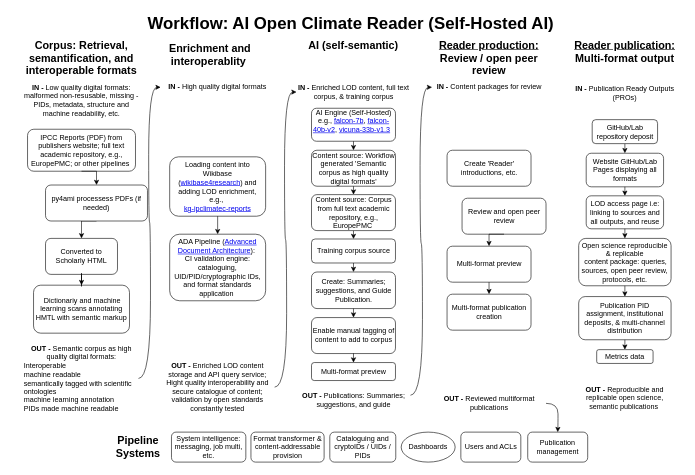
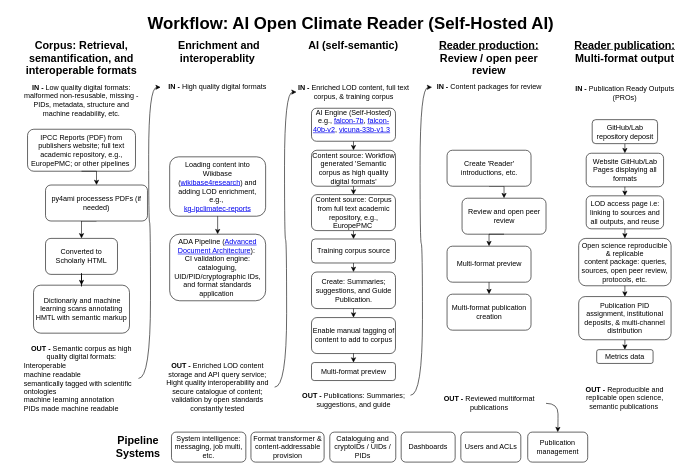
  <mxCell id="0" />
  <mxCell id="1" parent="0" />
  <mxCell id="2" value="&lt;font style=&quot;font-size: 28px;&quot;&gt;&lt;b&gt;Workflow: AI Open&amp;nbsp;&lt;span style=&quot;background-color: rgb(255, 255, 255); text-align: start;&quot;&gt;Climate Reader&lt;/span&gt;&lt;/b&gt;&lt;/font&gt;&lt;b style=&quot;border-color: var(--border-color); font-size: 28px;&quot;&gt;&amp;nbsp;(Self-Hosted AI)&amp;nbsp;&lt;/b&gt;" style="text;html=1;strokeColor=none;fillColor=none;align=center;verticalAlign=middle;whiteSpace=wrap;rounded=0;" vertex="1" parent="1"><mxGeometry x="83" y="20" width="1010" height="36" as="geometry" /></mxCell>
  <mxCell id="3" value="&amp;nbsp;" style="text;html=1;align=center;verticalAlign=middle;resizable=0;points=[];autosize=1;" vertex="1" parent="2"><mxGeometry x="598" y="6" width="30" height="30" as="geometry" /></mxCell>
  <mxCell id="4" style="edgeStyle=orthogonalEdgeStyle;curved=1;rounded=0;orthogonalLoop=1;jettySize=auto;html=1;entryX=0;entryY=0.5;entryDx=0;entryDy=0;" edge="1" parent="1" source="71" target="58"><mxGeometry relative="1" as="geometry"><mxPoint x="59" y="773" as="sourcePoint" /></mxGeometry></mxCell>
  <mxCell id="5" style="edgeStyle=orthogonalEdgeStyle;rounded=0;orthogonalLoop=1;jettySize=auto;html=1;exitX=1;exitY=0.5;exitDx=0;exitDy=0;entryX=0;entryY=0.5;entryDx=0;entryDy=0;curved=1;" edge="1" parent="1" source="59" target="49"><mxGeometry relative="1" as="geometry" /></mxCell>
  <mxCell id="6" style="edgeStyle=orthogonalEdgeStyle;curved=1;rounded=0;orthogonalLoop=1;jettySize=auto;html=1;exitX=1;exitY=0.5;exitDx=0;exitDy=0;" edge="1" parent="1" source="33" target="79"><mxGeometry relative="1" as="geometry" /></mxCell>
  <mxCell id="7" style="edgeStyle=orthogonalEdgeStyle;rounded=0;orthogonalLoop=1;jettySize=auto;html=1;exitX=1;exitY=0.25;exitDx=0;exitDy=0;curved=1;entryX=0;entryY=0.5;entryDx=0;entryDy=0;" edge="1" parent="1" source="50" target="32"><mxGeometry relative="1" as="geometry"><mxPoint x="709" y="113" as="targetPoint" /></mxGeometry></mxCell>
  <mxCell id="8" value="" style="group" connectable="0" vertex="1" parent="1"><mxGeometry x="946" y="71" width="190" height="607" as="geometry" /></mxCell>
  <mxCell id="9" value="&lt;h2&gt;&lt;u&gt;Reader publication:&lt;/u&gt; Multi-format output&lt;/h2&gt;" style="text;html=1;strokeColor=none;fillColor=none;align=center;verticalAlign=middle;whiteSpace=wrap;rounded=0;" vertex="1" parent="8"><mxGeometry x="6" width="178" height="30" as="geometry" /></mxCell>
  <mxCell id="10" value="Website GitHub/Lab Pages displaying all formats" style="rounded=1;whiteSpace=wrap;html=1;fontSize=12;glass=0;strokeWidth=1;shadow=0;spacing=4;" vertex="1" parent="8"><mxGeometry x="30.5" y="184" width="129" height="56" as="geometry" /></mxCell>
  <mxCell id="11" style="edgeStyle=orthogonalEdgeStyle;rounded=0;orthogonalLoop=1;jettySize=auto;html=1;exitX=0.5;exitY=1;exitDx=0;exitDy=0;entryX=0.5;entryY=0;entryDx=0;entryDy=0;" edge="1" parent="8" source="12" target="10"><mxGeometry relative="1" as="geometry" /></mxCell>
  <mxCell id="12" value="GitHub/Lab repository deposit" style="rounded=1;whiteSpace=wrap;html=1;spacing=4;" vertex="1" parent="8"><mxGeometry x="40.5" y="128" width="109" height="40" as="geometry" /></mxCell>
  <mxCell id="13" value="LOD access page i.e: linking to sources and all outputs, and reuse" style="rounded=1;whiteSpace=wrap;html=1;fontSize=12;glass=0;strokeWidth=1;shadow=0;spacing=4;" vertex="1" parent="8"><mxGeometry x="30.5" y="255" width="129" height="55" as="geometry" /></mxCell>
  <mxCell id="14" style="edgeStyle=orthogonalEdgeStyle;rounded=0;orthogonalLoop=1;jettySize=auto;html=1;exitX=0.5;exitY=1;exitDx=0;exitDy=0;entryX=0.5;entryY=0;entryDx=0;entryDy=0;" edge="1" parent="8" source="10" target="13"><mxGeometry relative="1" as="geometry" /></mxCell>
  <mxCell id="15" value="Open science reproducible &amp;amp; replicable&lt;br&gt;&amp;nbsp;content package: queries, sources, open peer review, protocols, etc." style="rounded=1;whiteSpace=wrap;html=1;fontSize=12;glass=0;strokeWidth=1;shadow=0;spacing=4;" vertex="1" parent="8"><mxGeometry x="18" y="326" width="154" height="79" as="geometry" /></mxCell>
  <mxCell id="16" style="edgeStyle=orthogonalEdgeStyle;rounded=0;orthogonalLoop=1;jettySize=auto;html=1;exitX=0.5;exitY=1;exitDx=0;exitDy=0;entryX=0.5;entryY=0;entryDx=0;entryDy=0;" edge="1" parent="8" source="13" target="15"><mxGeometry relative="1" as="geometry" /></mxCell>
  <mxCell id="17" value="Publication PID assignment, institutional deposits, &amp;amp; multi-channel distribution" style="rounded=1;whiteSpace=wrap;html=1;fontSize=12;glass=0;strokeWidth=1;shadow=0;spacing=4;" vertex="1" parent="8"><mxGeometry x="18" y="423" width="154" height="72" as="geometry" /></mxCell>
  <mxCell id="18" style="edgeStyle=orthogonalEdgeStyle;rounded=0;orthogonalLoop=1;jettySize=auto;html=1;exitX=0.5;exitY=1;exitDx=0;exitDy=0;entryX=0.5;entryY=0;entryDx=0;entryDy=0;" edge="1" parent="8" source="15" target="17"><mxGeometry relative="1" as="geometry" /></mxCell>
  <mxCell id="19" value="Metrics data" style="rounded=1;whiteSpace=wrap;html=1;fontSize=12;glass=0;strokeWidth=1;shadow=0;spacing=4;" vertex="1" parent="8"><mxGeometry x="48" y="511.5" width="94" height="23" as="geometry" /></mxCell>
  <mxCell id="20" style="edgeStyle=orthogonalEdgeStyle;rounded=0;orthogonalLoop=1;jettySize=auto;html=1;exitX=0.5;exitY=1;exitDx=0;exitDy=0;entryX=0.5;entryY=0;entryDx=0;entryDy=0;entryPerimeter=0;" edge="1" parent="8" source="17" target="19"><mxGeometry relative="1" as="geometry" /></mxCell>
  <mxCell id="21" value="&lt;b&gt;IN - &lt;/b&gt;Publication Ready Outputs (PROs)" style="text;html=1;strokeColor=none;fillColor=none;align=center;verticalAlign=middle;whiteSpace=wrap;rounded=0;" vertex="1" parent="8"><mxGeometry y="68" width="190" height="30" as="geometry" /></mxCell>
  <mxCell id="22" value="&lt;b&gt;OUT - &lt;/b&gt;Reproducible and replicable open science, semantic publications&amp;nbsp;" style="text;html=1;strokeColor=none;fillColor=none;align=center;verticalAlign=middle;whiteSpace=wrap;rounded=0;" vertex="1" parent="8"><mxGeometry x="8" y="577" width="174" height="30" as="geometry" /></mxCell>
  <mxCell id="23" value="" style="group" connectable="0" vertex="1" parent="1"><mxGeometry x="712" y="82" width="205" height="605" as="geometry" /></mxCell>
  <mxCell id="24" value="&lt;h2&gt;&lt;u&gt;Reader production:&lt;/u&gt; Review / open peer review&lt;/h2&gt;" style="text;html=1;strokeColor=none;fillColor=none;align=center;verticalAlign=middle;whiteSpace=wrap;rounded=0;" vertex="1" parent="23"><mxGeometry width="205" height="30" as="geometry" /></mxCell>
  <mxCell id="25" value="Review and open peer review" style="rounded=1;whiteSpace=wrap;html=1;fontSize=12;glass=0;strokeWidth=1;shadow=0;" vertex="1" parent="23"><mxGeometry x="57.5" y="248" width="140" height="60" as="geometry" /></mxCell>
+ <mxCell id="26" style="edgeStyle=orthogonalEdgeStyle;rounded=0;orthogonalLoop=1;jettySize=auto;html=1;exitX=0.5;exitY=1;exitDx=0;exitDy=0;entryX=0.5;entryY=0;entryDx=0;entryDy=0;" edge="1" parent="23" source="27" target="25"><mxGeometry relative="1" as="geometry" /></mxCell>
  <mxCell id="27" value="Create 'Reader' introductions, etc." style="rounded=1;whiteSpace=wrap;html=1;fontSize=12;glass=0;strokeWidth=1;shadow=0;" vertex="1" parent="23"><mxGeometry x="32.5" y="168" width="140" height="60" as="geometry" /></mxCell>
  <mxCell id="28" value="Multi-format preview" style="rounded=1;whiteSpace=wrap;html=1;fontSize=12;glass=0;strokeWidth=1;shadow=0;" vertex="1" parent="23"><mxGeometry x="32.5" y="328" width="140" height="60" as="geometry" /></mxCell>
  <mxCell id="29" style="edgeStyle=orthogonalEdgeStyle;rounded=0;orthogonalLoop=1;jettySize=auto;html=1;exitX=0.5;exitY=1;exitDx=0;exitDy=0;entryX=0.5;entryY=0;entryDx=0;entryDy=0;" edge="1" parent="23" source="25" target="28"><mxGeometry relative="1" as="geometry" /></mxCell>
  <mxCell id="30" value="Multi-format publication creation" style="rounded=1;whiteSpace=wrap;html=1;fontSize=12;glass=0;strokeWidth=1;shadow=0;" vertex="1" parent="23"><mxGeometry x="32.5" y="408" width="140" height="60" as="geometry" /></mxCell>
  <mxCell id="31" style="edgeStyle=orthogonalEdgeStyle;rounded=0;orthogonalLoop=1;jettySize=auto;html=1;exitX=0.5;exitY=1;exitDx=0;exitDy=0;entryX=0.5;entryY=0;entryDx=0;entryDy=0;" edge="1" parent="23" source="28" target="30"><mxGeometry relative="1" as="geometry" /></mxCell>
  <mxCell id="32" value="&lt;b&gt;IN - &lt;/b&gt;Content packages for review" style="text;html=1;strokeColor=none;fillColor=none;align=center;verticalAlign=middle;whiteSpace=wrap;rounded=0;" vertex="1" parent="23"><mxGeometry x="7.5" y="48" width="190" height="30" as="geometry" /></mxCell>
  <mxCell id="33" value="&lt;b&gt;OUT - &lt;/b&gt;Reviewed multiformat publications" style="text;html=1;strokeColor=none;fillColor=none;align=center;verticalAlign=middle;whiteSpace=wrap;rounded=0;" vertex="1" parent="23"><mxGeometry x="7.5" y="575" width="190" height="30" as="geometry" /></mxCell>
  <mxCell id="34" value="" style="group" connectable="0" vertex="1" parent="1"><mxGeometry x="486" y="60" width="205" height="621" as="geometry" /></mxCell>
  <mxCell id="35" value="&lt;h2&gt;AI (self-semantic)&lt;/h2&gt;" style="text;html=1;strokeColor=none;fillColor=none;align=center;verticalAlign=middle;whiteSpace=wrap;rounded=0;" vertex="1" parent="34"><mxGeometry width="205" height="30" as="geometry" /></mxCell>
  <mxCell id="36" value="Training corpus source" style="rounded=1;whiteSpace=wrap;html=1;fontSize=12;glass=0;strokeWidth=1;shadow=0;spacing=2;" vertex="1" parent="34"><mxGeometry x="32.5" y="338" width="140" height="40" as="geometry" /></mxCell>
  <mxCell id="37" value="AI Engine (Self-Hosted) e.g.,&amp;nbsp;&lt;a href=&quot;https://huggingface.co/h2oai/h2ogpt-gm-oasst1-en-2048-falcon-7b-v3&quot;&gt;falcon-7b&lt;/a&gt;,&amp;nbsp;&lt;a href=&quot;https://huggingface.co/h2oai/h2ogpt-gm-oasst1-en-2048-falcon-40b-v2&quot;&gt;falcon-40b-v2&lt;/a&gt;,&amp;nbsp;&lt;a href=&quot;https://huggingface.co/lmsys/vicuna-33b-v1.3&quot;&gt;vicuna-33b-v1.3&lt;/a&gt;&amp;nbsp;&amp;nbsp; &amp;nbsp;" style="rounded=1;whiteSpace=wrap;html=1;spacing=2;" vertex="1" parent="34"><mxGeometry x="32.5" y="120" width="140" height="55" as="geometry" /></mxCell>
  <mxCell id="38" value="Content source: Workflow generated '&lt;span style=&quot;border-color: var(--border-color);&quot;&gt;Semantic corpus as&lt;/span&gt;&lt;b style=&quot;border-color: var(--border-color);&quot;&gt;&amp;nbsp;&lt;/b&gt;high quality digital formats'" style="rounded=1;whiteSpace=wrap;html=1;fontSize=12;glass=0;strokeWidth=1;shadow=0;spacing=2;" vertex="1" parent="34"><mxGeometry x="32.5" y="190" width="140" height="60" as="geometry" /></mxCell>
  <mxCell id="39" style="edgeStyle=orthogonalEdgeStyle;rounded=0;orthogonalLoop=1;jettySize=auto;html=1;exitX=0.5;exitY=1;exitDx=0;exitDy=0;entryX=0.5;entryY=0;entryDx=0;entryDy=0;" edge="1" parent="34" source="37" target="38"><mxGeometry relative="1" as="geometry" /></mxCell>
  <mxCell id="40" style="edgeStyle=orthogonalEdgeStyle;rounded=0;orthogonalLoop=1;jettySize=auto;html=1;exitX=0.5;exitY=1;exitDx=0;exitDy=0;entryX=0.5;entryY=0;entryDx=0;entryDy=0;" edge="1" parent="34" source="41" target="36"><mxGeometry relative="1" as="geometry" /></mxCell>
  <mxCell id="41" value="Content source: Corpus from full text academic repository, e.g., EuropePMC&amp;nbsp;" style="rounded=1;whiteSpace=wrap;html=1;fontSize=12;glass=0;strokeWidth=1;shadow=0;spacing=2;" vertex="1" parent="34"><mxGeometry x="32.5" y="264" width="140" height="60" as="geometry" /></mxCell>
  <mxCell id="42" style="edgeStyle=orthogonalEdgeStyle;rounded=0;orthogonalLoop=1;jettySize=auto;html=1;exitX=0.5;exitY=1;exitDx=0;exitDy=0;entryX=0.5;entryY=0;entryDx=0;entryDy=0;" edge="1" parent="34" source="38" target="41"><mxGeometry relative="1" as="geometry" /></mxCell>
  <mxCell id="43" value="Create: Summaries; suggestions, and Guide Publication." style="rounded=1;whiteSpace=wrap;html=1;fontSize=12;glass=0;strokeWidth=1;shadow=0;spacing=2;" vertex="1" parent="34"><mxGeometry x="32.5" y="393" width="140" height="61" as="geometry" /></mxCell>
  <mxCell id="44" value="&amp;nbsp;" style="text;html=1;align=center;verticalAlign=middle;resizable=0;points=[];autosize=1;" vertex="1" parent="43"><mxGeometry x="55" y="31" width="30" height="30" as="geometry" /></mxCell>
  <mxCell id="45" style="edgeStyle=orthogonalEdgeStyle;rounded=0;orthogonalLoop=1;jettySize=auto;html=1;exitX=0.5;exitY=1;exitDx=0;exitDy=0;entryX=0.5;entryY=0;entryDx=0;entryDy=0;" edge="1" parent="34" source="36" target="43"><mxGeometry relative="1" as="geometry" /></mxCell>
  <mxCell id="46" style="edgeStyle=none;rounded=0;orthogonalLoop=1;jettySize=auto;html=1;exitX=0.5;exitY=1;exitDx=0;exitDy=0;" edge="1" parent="34" source="47"><mxGeometry relative="1" as="geometry"><mxPoint x="102.5" y="500" as="targetPoint" /></mxGeometry></mxCell>
  <mxCell id="47" value="Enable manual tagging of content to add to corpus" style="rounded=1;whiteSpace=wrap;html=1;fontSize=12;glass=0;strokeWidth=1;shadow=0;spacing=2;" vertex="1" parent="34"><mxGeometry x="32.5" y="469" width="140" height="60" as="geometry" /></mxCell>
  <mxCell id="48" style="edgeStyle=orthogonalEdgeStyle;rounded=0;orthogonalLoop=1;jettySize=auto;html=1;exitX=0.5;exitY=1;exitDx=0;exitDy=0;entryX=0.5;entryY=0;entryDx=0;entryDy=0;" edge="1" parent="34" source="43" target="47"><mxGeometry relative="1" as="geometry" /></mxCell>
  <mxCell id="49" value="&lt;b&gt;IN - &lt;/b&gt;Enriched LOD content, full text corpus, &amp;amp; training corpus" style="text;html=1;strokeColor=none;fillColor=none;align=center;verticalAlign=middle;whiteSpace=wrap;rounded=0;" vertex="1" parent="34"><mxGeometry x="7.5" y="78" width="190" height="30" as="geometry" /></mxCell>
  <mxCell id="50" value="&lt;b&gt;OUT - &lt;/b&gt;Publications: Summaries; suggestions, and guide" style="text;html=1;strokeColor=none;fillColor=none;align=center;verticalAlign=middle;whiteSpace=wrap;rounded=0;" vertex="1" parent="34"><mxGeometry x="7.5" y="591" width="190" height="30" as="geometry" /></mxCell>
  <mxCell id="51" value="Multi-format preview" style="rounded=1;whiteSpace=wrap;html=1;fontSize=12;glass=0;strokeWidth=1;shadow=0;spacing=2;" vertex="1" parent="34"><mxGeometry x="32.5" y="544" width="140" height="30" as="geometry" /></mxCell>
  <mxCell id="52" style="edgeStyle=none;rounded=0;orthogonalLoop=1;jettySize=auto;html=1;exitX=0.5;exitY=1;exitDx=0;exitDy=0;entryX=0.5;entryY=0;entryDx=0;entryDy=0;" edge="1" parent="34" source="47" target="51"><mxGeometry relative="1" as="geometry" /></mxCell>
  <mxCell id="53" value="" style="group" connectable="0" vertex="1" parent="1"><mxGeometry x="267" y="71" width="190" height="589" as="geometry" /></mxCell>
- <mxCell id="54" value="&lt;h2&gt;&amp;nbsp;Enrichment and interoperablity&lt;/h2&gt;" style="text;html=1;strokeColor=none;fillColor=none;align=center;verticalAlign=middle;whiteSpace=wrap;rounded=0;" vertex="1" parent="53"><mxGeometry x="5" y="5" width="150" height="30" as="geometry" /></mxCell>
+ <mxCell id="54" value="&lt;h2&gt;&amp;nbsp;Enrichment and interoperablity&lt;/h2&gt;" style="text;html=1;strokeColor=none;fillColor=none;align=center;verticalAlign=middle;whiteSpace=wrap;rounded=0;" vertex="1" parent="53"><mxGeometry x="20" width="150" height="30" as="geometry" /></mxCell>
  <mxCell id="55" value="Loading content into Wikibase (&lt;a href=&quot;https://nfdi4culture.de/services/details/wikibase4research.html&quot;&gt;wikibase4research&lt;/a&gt;) and adding LOD enrichment, e.g.,&amp;nbsp;&lt;br&gt;&lt;a href=&quot;https://kg-ipclimatec-reports.wikibase.cloud/wiki/Main_Page&quot;&gt;kg-ipclimatec-reports&lt;/a&gt;" style="rounded=1;whiteSpace=wrap;html=1;fontSize=12;glass=0;strokeWidth=1;shadow=0;spacing=8;" vertex="1" parent="53"><mxGeometry x="15" y="190" width="160" height="99" as="geometry" /></mxCell>
  <mxCell id="56" value="ADA Pipeline (&lt;a href=&quot;https://github.com/TIBHannover/ADA&quot;&gt;Advanced Document Architecture&lt;/a&gt;):&amp;nbsp;&lt;span id=&quot;docs-internal-guid-bdc44ef2-7fff-72a0-070d-18869d13df16&quot;&gt;&lt;/span&gt;&lt;br&gt;CI validation engine: cataloguing, UID/PID/cryptographic IDs, and format standards application&amp;nbsp;&lt;span id=&quot;docs-internal-guid-371aaedd-7fff-ebd1-4b76-38ff8bda45d9&quot;&gt;&lt;/span&gt;&lt;span id=&quot;docs-internal-guid-eb73a7f1-7fff-24d7-831a-840bf4944e65&quot;&gt;&lt;/span&gt;&lt;span id=&quot;docs-internal-guid-bdc44ef2-7fff-72a0-070d-18869d13df16&quot;&gt;&lt;/span&gt;" style="rounded=1;whiteSpace=wrap;html=1;fontSize=12;glass=0;strokeWidth=1;shadow=0;spacing=8;" vertex="1" parent="53"><mxGeometry x="15" y="319" width="160" height="111" as="geometry" /></mxCell>
  <mxCell id="57" style="edgeStyle=none;rounded=0;orthogonalLoop=1;jettySize=auto;html=1;exitX=0.5;exitY=1;exitDx=0;exitDy=0;entryX=0.5;entryY=0;entryDx=0;entryDy=0;" edge="1" parent="53" source="55" target="56"><mxGeometry relative="1" as="geometry" /></mxCell>
  <mxCell id="58" value="&lt;b&gt;IN -&amp;nbsp;&lt;/b&gt;High quality digital formats" style="text;html=1;strokeColor=none;fillColor=none;align=center;verticalAlign=middle;whiteSpace=wrap;rounded=0;" vertex="1" parent="53"><mxGeometry y="59" width="190" height="30" as="geometry" /></mxCell>
  <mxCell id="59" value="&lt;b&gt;OUT - &lt;/b&gt;Enriched&amp;nbsp;LOD content storage and API query service; Hight quality interoperability and secure catalogue of content; validation by open standards constantly tested" style="text;html=1;strokeColor=none;fillColor=none;align=center;verticalAlign=middle;whiteSpace=wrap;rounded=0;" vertex="1" parent="53"><mxGeometry y="559" width="190" height="30" as="geometry" /></mxCell>
  <mxCell id="60" value="" style="group" connectable="0" vertex="1" parent="1"><mxGeometry x="20" y="82" width="230" height="599" as="geometry" /></mxCell>
  <mxCell id="61" value="IPCC Reports (PDF) from publishers website; full text academic repository, e.g., EuropePMC; or other pipelines&amp;nbsp;" style="rounded=1;whiteSpace=wrap;html=1;fontSize=12;glass=0;strokeWidth=1;shadow=0;spacing=2;" vertex="1" parent="60"><mxGeometry x="25" y="133" width="180" height="70" as="geometry" /></mxCell>
  <mxCell id="62" value="Converted to Scholarly HTML" style="rounded=1;whiteSpace=wrap;html=1;fontSize=12;glass=0;strokeWidth=1;shadow=0;spacing=2;" vertex="1" parent="60"><mxGeometry x="55" y="315" width="120" height="60" as="geometry" /></mxCell>
  <mxCell id="63" value="&lt;h2&gt;Corpus: Retrieval, semantification, and interoperable formats&lt;/h2&gt;" style="text;html=1;strokeColor=none;fillColor=none;align=center;verticalAlign=middle;whiteSpace=wrap;rounded=0;" vertex="1" parent="60"><mxGeometry width="230" height="30" as="geometry" /></mxCell>
  <mxCell id="64" style="edgeStyle=orthogonalEdgeStyle;rounded=0;orthogonalLoop=1;jettySize=auto;html=1;exitX=0.5;exitY=1;exitDx=0;exitDy=0;entryX=0.5;entryY=0;entryDx=0;entryDy=0;" edge="1" parent="60" source="65" target="62"><mxGeometry relative="1" as="geometry" /></mxCell>
  <mxCell id="65" value="py4ami processess PDFs (if needed)" style="rounded=1;whiteSpace=wrap;html=1;spacing=2;" vertex="1" parent="60"><mxGeometry x="55" y="226" width="170" height="60" as="geometry" /></mxCell>
  <mxCell id="66" style="edgeStyle=orthogonalEdgeStyle;rounded=0;orthogonalLoop=1;jettySize=auto;html=1;exitX=0.5;exitY=1;exitDx=0;exitDy=0;entryX=0.5;entryY=0;entryDx=0;entryDy=0;" edge="1" parent="60" source="61" target="65"><mxGeometry relative="1" as="geometry" /></mxCell>
  <mxCell id="67" value="&amp;nbsp;Dictionariy and machine learning scans annotating HMTL with semantic markup" style="rounded=1;whiteSpace=wrap;html=1;spacing=2;" vertex="1" parent="60"><mxGeometry x="35" y="393" width="160" height="80" as="geometry" /></mxCell>
  <mxCell id="68" value="&amp;nbsp;" style="text;html=1;align=center;verticalAlign=middle;resizable=0;points=[];autosize=1;" vertex="1" parent="67"><mxGeometry x="65" y="45" width="30" height="30" as="geometry" /></mxCell>
  <mxCell id="69" value="" style="edgeStyle=orthogonalEdgeStyle;rounded=0;orthogonalLoop=1;jettySize=auto;html=1;" edge="1" parent="60" source="62" target="67"><mxGeometry relative="1" as="geometry" /></mxCell>
  <mxCell id="70" value="&lt;b&gt;IN -&amp;nbsp;&lt;/b&gt;Low quality digital formats: malformed non-resusable, missing - PIDs, metadata, structure and machine readability, etc." style="text;html=1;strokeColor=none;fillColor=none;align=center;verticalAlign=middle;whiteSpace=wrap;rounded=0;" vertex="1" parent="60"><mxGeometry x="18" y="70" width="194" height="30" as="geometry" /></mxCell>
  <mxCell id="71" value="&lt;b&gt;OUT - &lt;/b&gt;Semantic corpus as&amp;nbsp;high quality digital formats:&lt;br&gt;&lt;div style=&quot;text-align: left;&quot;&gt;&lt;span style=&quot;background-color: initial;&quot;&gt;Interoperable&lt;/span&gt;&lt;/div&gt;&lt;span style=&quot;background-color: initial;&quot;&gt;&lt;div style=&quot;text-align: left;&quot;&gt;&lt;span style=&quot;background-color: initial;&quot;&gt;machine readable&lt;/span&gt;&lt;/div&gt;&lt;/span&gt;&lt;span style=&quot;background-color: initial;&quot;&gt;&lt;div style=&quot;text-align: left;&quot;&gt;&lt;span style=&quot;background-color: initial;&quot;&gt;semantically tagged with scientific ontologies&lt;/span&gt;&lt;/div&gt;&lt;/span&gt;&lt;span style=&quot;background-color: initial;&quot;&gt;&lt;div style=&quot;text-align: left;&quot;&gt;&lt;span style=&quot;background-color: initial;&quot;&gt;machine learning annotation&lt;/span&gt;&lt;/div&gt;&lt;/span&gt;&lt;span style=&quot;background-color: initial;&quot;&gt;&lt;div style=&quot;text-align: left;&quot;&gt;&lt;span style=&quot;background-color: initial;&quot;&gt;PIDs made machine readable&lt;/span&gt;&lt;/div&gt;&lt;/span&gt;" style="text;html=1;strokeColor=none;fillColor=none;align=center;verticalAlign=middle;whiteSpace=wrap;rounded=0;spacing=0;" vertex="1" parent="60"><mxGeometry x="20" y="498" width="190" height="101" as="geometry" /></mxCell>
  <mxCell id="72" value="" style="group" connectable="0" vertex="1" parent="1"><mxGeometry x="169" y="720" width="810" height="50" as="geometry" /></mxCell>
  <mxCell id="73" value="&lt;h2&gt;Pipeline Systems&lt;/h2&gt;" style="text;html=1;strokeColor=none;fillColor=none;align=center;verticalAlign=middle;whiteSpace=wrap;rounded=0;" vertex="1" parent="72"><mxGeometry y="10" width="121" height="30" as="geometry" /></mxCell>
  <mxCell id="74" value="System intelligence: messaging, job multi, etc." style="rounded=1;whiteSpace=wrap;html=1;fontSize=12;glass=0;strokeWidth=1;shadow=0;spacing=4;" vertex="1" parent="72"><mxGeometry x="116" width="124" height="50" as="geometry" /></mxCell>
  <mxCell id="75" value="Format transformer &amp;amp; content-addressable provision" style="rounded=1;whiteSpace=wrap;html=1;fontSize=12;glass=0;strokeWidth=1;shadow=0;spacing=4;" vertex="1" parent="72"><mxGeometry x="248.5" width="122" height="50" as="geometry" /></mxCell>
  <mxCell id="76" value="Cataloguing and cryptoIDs / UIDs / PIDs" style="rounded=1;whiteSpace=wrap;html=1;fontSize=12;glass=0;strokeWidth=1;shadow=0;spacing=4;" vertex="1" parent="72"><mxGeometry x="380" width="110" height="50" as="geometry" /></mxCell>
- <mxCell id="77" value="Dashboards" style="ellipse;whiteSpace=wrap;html=1;fontSize=12;glass=0;strokeWidth=1;shadow=0;spacing=4;" vertex="1" parent="72"><mxGeometry x="499" width="90" height="50" as="geometry" /></mxCell>
+ <mxCell id="77" value="Dashboards" style="rounded=1;whiteSpace=wrap;html=1;fontSize=12;glass=0;strokeWidth=1;shadow=0;spacing=4;" vertex="1" parent="72"><mxGeometry x="499" width="90" height="50" as="geometry" /></mxCell>
  <mxCell id="78" value="Users and ACLs" style="rounded=1;whiteSpace=wrap;html=1;fontSize=12;glass=0;strokeWidth=1;shadow=0;spacing=4;" vertex="1" parent="72"><mxGeometry x="598.5" width="100" height="50" as="geometry" /></mxCell>
  <mxCell id="79" value="Publication management" style="rounded=1;whiteSpace=wrap;html=1;fontSize=12;glass=0;strokeWidth=1;shadow=0;spacing=4;" vertex="1" parent="72"><mxGeometry x="710" width="100" height="50" as="geometry" /></mxCell>
